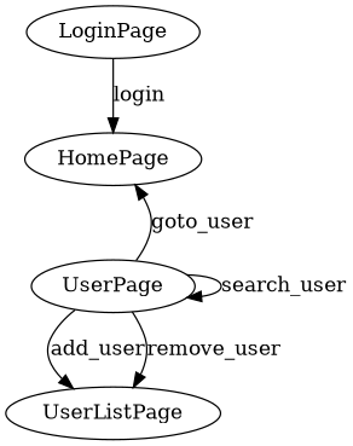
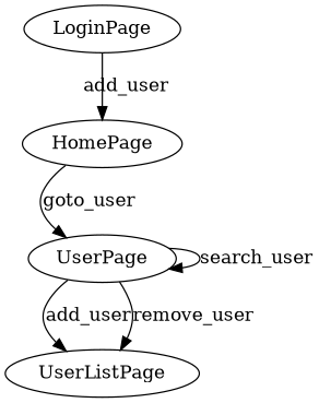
  digraph {
    LoginPage
    HomePage
    UserPage
    UserListPage
-   LoginPage -> HomePage [label=login]
-   UserPage -> HomePage [label=goto_user]
+   LoginPage -> HomePage [label=add_user]
+   HomePage -> UserPage [label=goto_user]
    UserPage -> UserPage [label=search_user]
    UserPage -> UserListPage [label=add_user]
    UserPage -> UserListPage [label=remove_user]
  }
